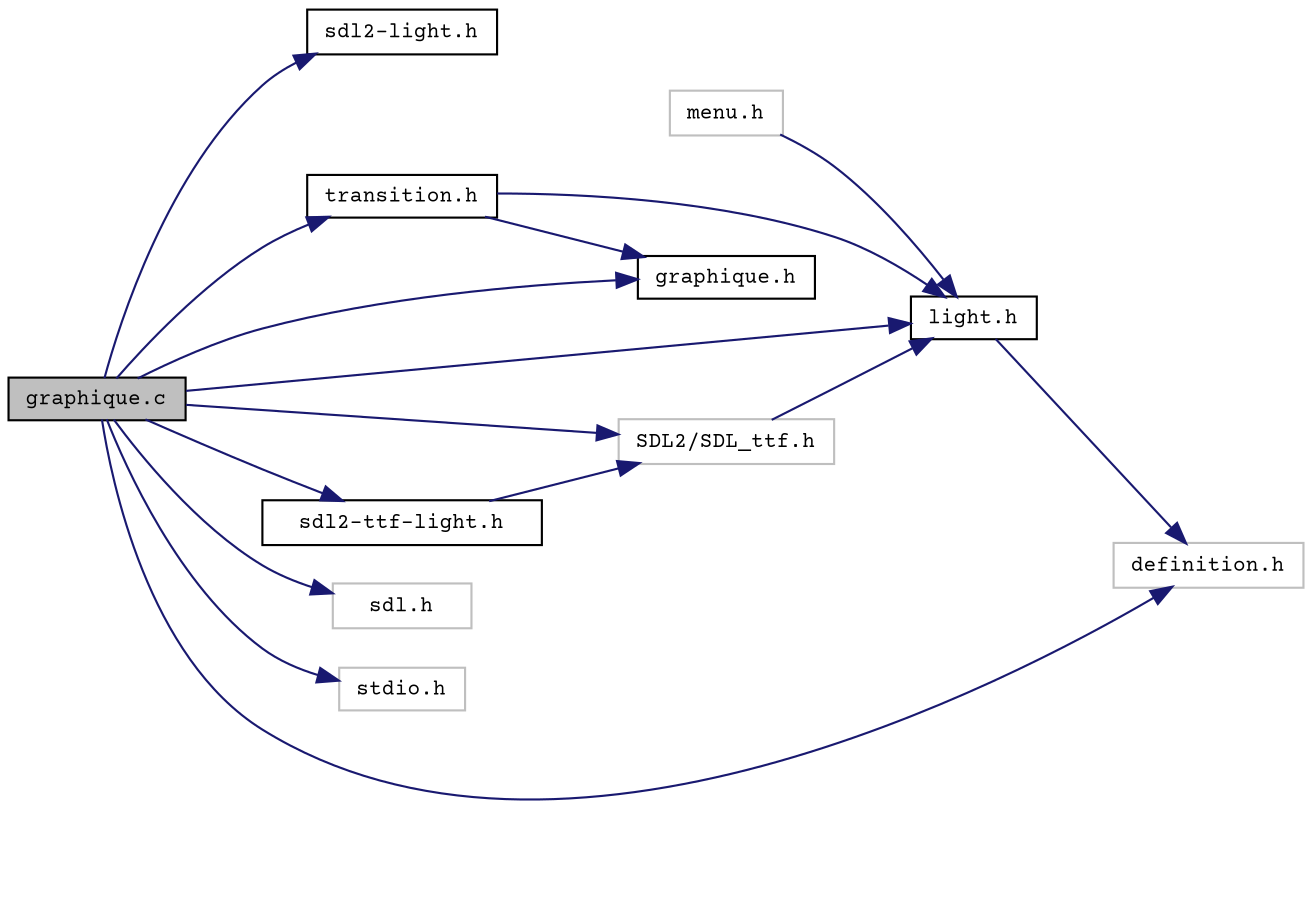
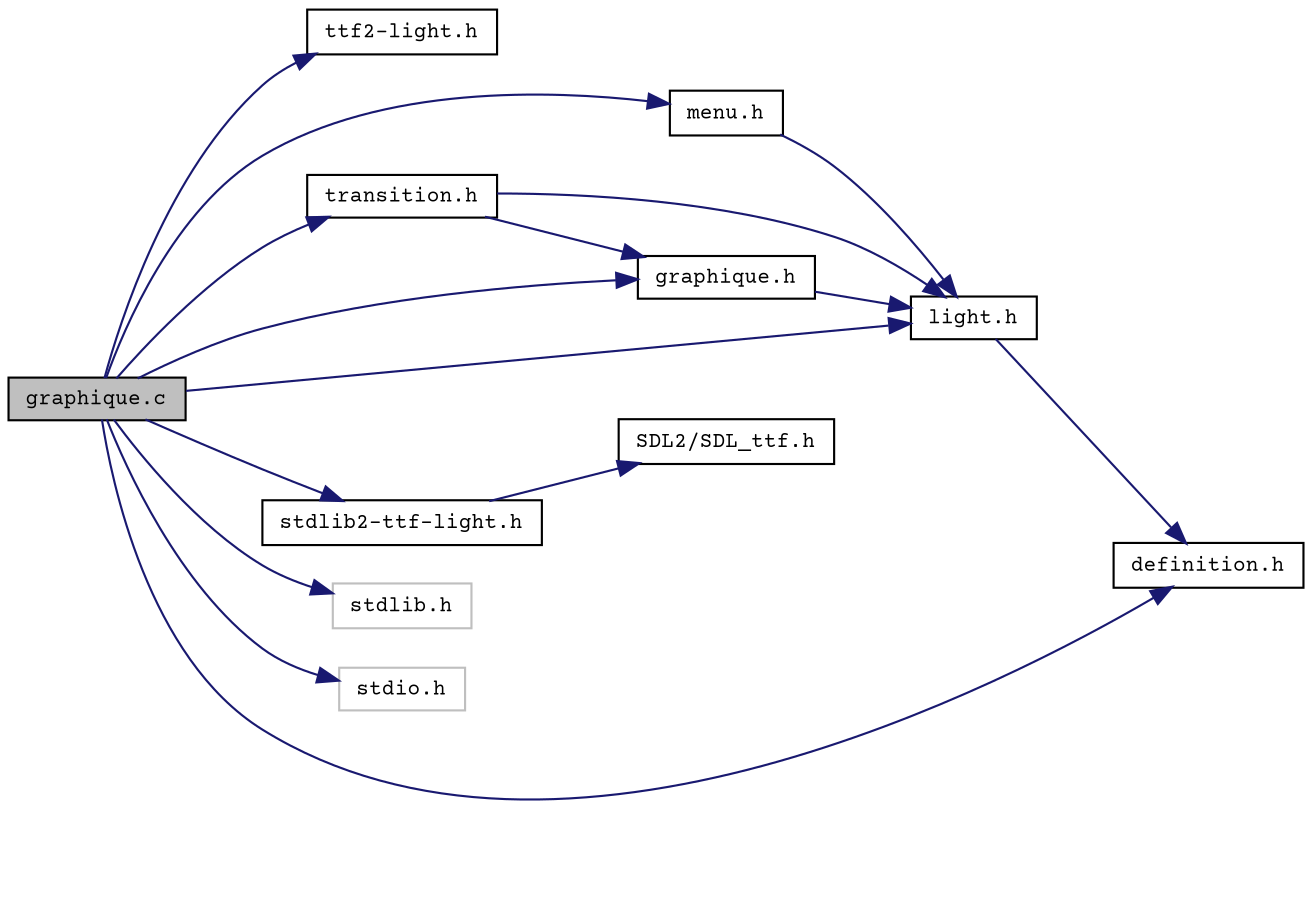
  digraph {
    fontname="Courier Prime"
    rankdir=LR
    node [color=black fillcolor=white fontname="Courier Prime" fontsize=10 shape=record style=filled]
    edge [color=midnightblue fontname="Courier Prime" fontsize=10 labelfontname=Helvetica labelfontsize=10 style=solid]
    n1 [fillcolor=grey75 fontcolor=black height=0.2 label="graphique.c" width=0.4]
-   n2 [height=0.2 label="sdl2-light.h" width=0.4]
-   n3 [height=0.2 label="sdl2-ttf-light.h" width=0.4]
+   n2 [height=0.2 label="ttf2-light.h" width=0.4]
+   n3 [height=0.2 label="stdlib2-ttf-light.h" width=0.4]
    n4 [height=0.2 label="transition.h" width=0.4]
    n5 [height=0.2 label="light.h" width=0.4]
-   n6 [color=grey75 height=0.2 label="definition.h" width=0.4]
+   n6 [height=0.2 label="definition.h" width=0.4]
    n7 [height=0.2 label="graphique.h" width=0.4]
-   n8 [color=grey75 height=0.2 label="menu.h" width=0.4]
-   n9 [color=grey75 height=0.2 label="sdl.h" width=0.4]
+   n8 [height=0.2 label="menu.h" width=0.4]
+   n9 [color=grey75 height=0.2 label="stdlib.h" width=0.4]
    n10 [color=grey75 height=0.2 label="stdio.h" width=0.4]
-   n11 [color=grey75 height=0.2 label="SDL2/SDL_ttf.h" width=0.4]
+   n11 [height=0.2 label="SDL2/SDL_ttf.h" width=0.4]
    n1 -> n2
    n1 -> n3
    n1 -> n4
    n1 -> n5
    n1 -> n6
    n1 -> n7
-   n1 -> n11
+   n1 -> n8
    n1 -> n9
    n1 -> n10
    n3 -> n11
    n4 -> n5
    n4 -> n7
    n5 -> n6
-   n11 -> n5
+   n7 -> n5
    n8 -> n5
  }
